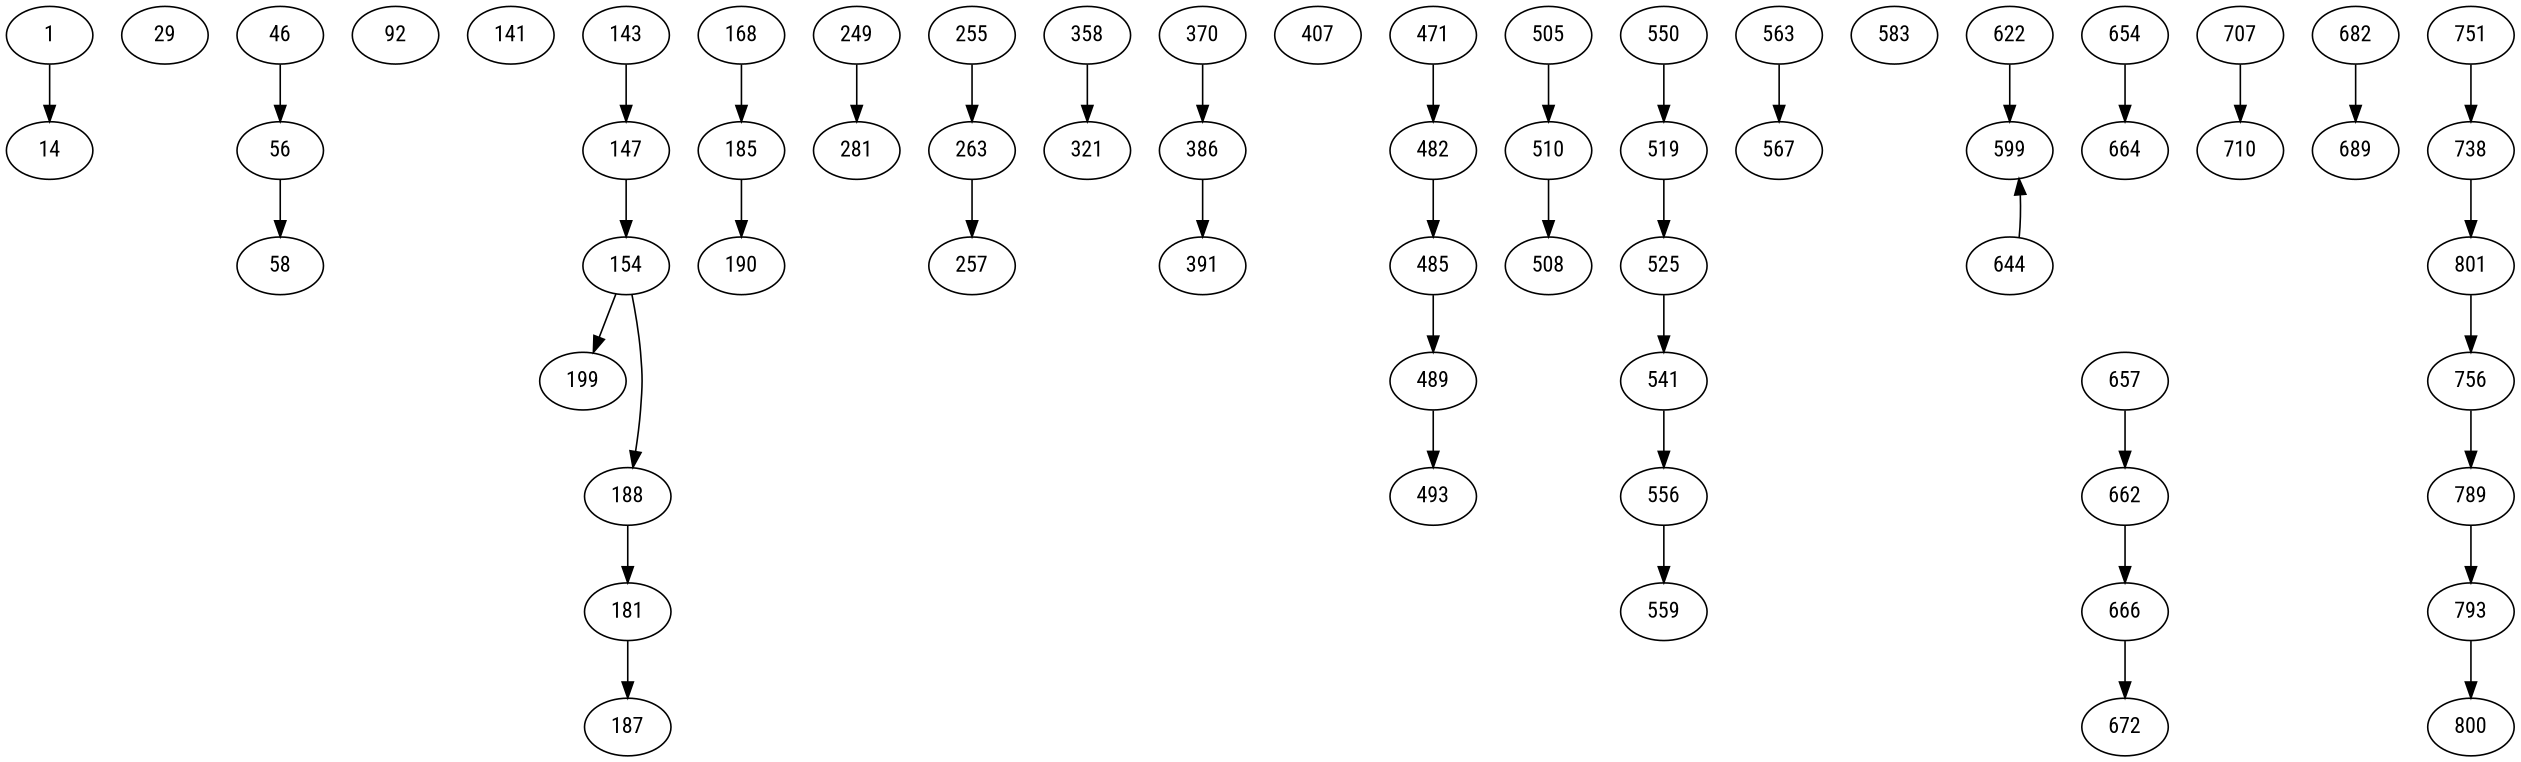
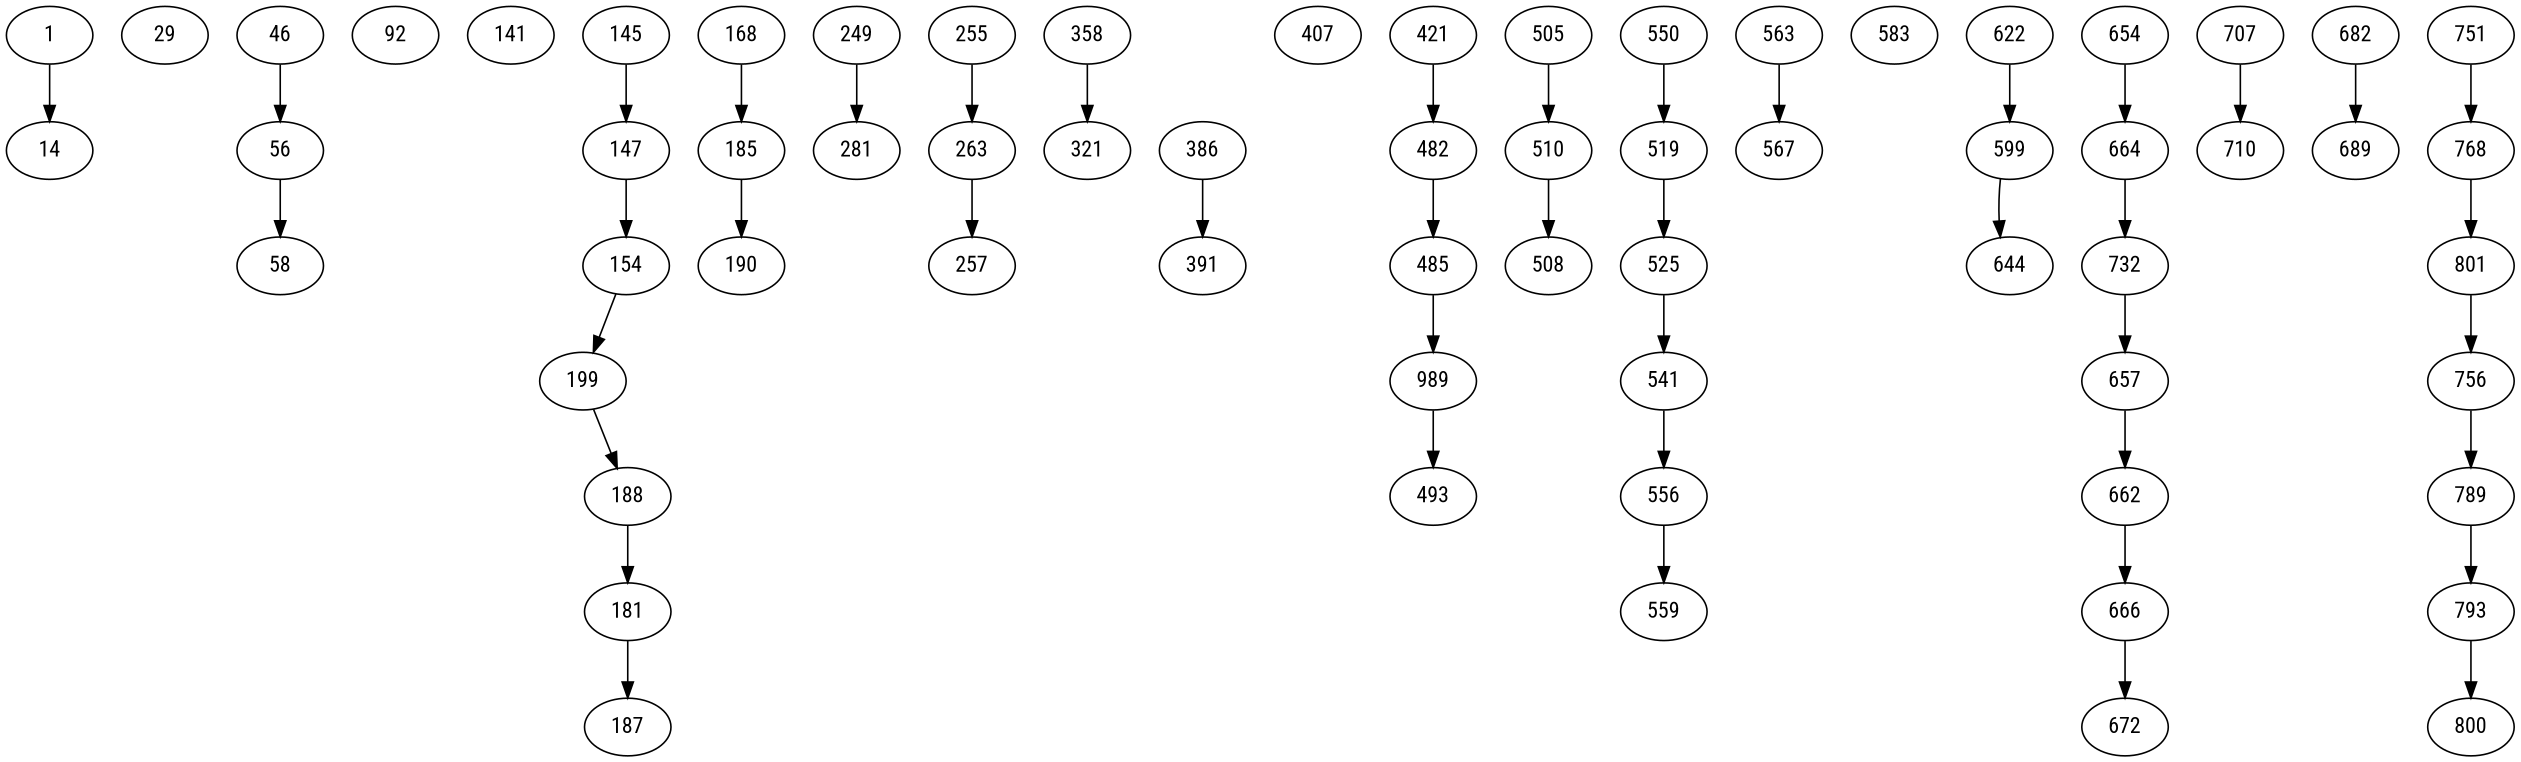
  strict digraph {
    fontname="Roboto Condensed"
    node [fontname="Roboto Condensed"]
    edge [fontname="Roboto Condensed"]
    1
    14
    29
    46
    56
    58 [contraction="{62: {}}"]
    92 [contraction="{96: {}}"]
    141
-   145 [label=143]
+   145
    147
    154 [contraction="{155: {}}"]
    199
    168
    185
    190
    188 [contraction="{189: {}}"]
    181
    187
    281 [contraction="{264: {}}"]
    263 [contraction="{289: {}}"]
    255
    249
    257
    358 [contraction="{319: {}}"]
    321
-   370 [contraction="{374: {}}"]
    386
    391 [contraction="{390: {}}"]
    407 [contraction="{439: {'contraction': {411: {'contraction': {450: {}}}}}}"]
-   471
+   471 [label=421]
    482
    485
-   489
+   489 [label=989]
    493 [contraction="{495: {'contraction': {501: {}}}}"]
    510 [contraction="{516: {}}"]
    508
    505
    550 [contraction="{520: {}}"]
    519
    525 [contraction="{548: {'contraction': {538: {}}}}"]
    541
    556
    559 [contraction="{545: {}}"]
    567 [contraction="{569: {'contraction': {575: {}}}}"]
    563
    583
    599 [contraction="{630: {'contraction': {595: {'contraction': {609: {'contraction': {627: {'contraction': {596: {'contraction': {605: {'contraction': {612: {'contraction': {626: {}}}}}}}}}}}}}}}}"]
    644
    622
    664 [contraction="{694: {'contraction': {721: {}}}}"]
+   732
    654
    657
    662 [contraction="{668: {}}"]
    666
    672
    710 [contraction="{714: {'contraction': {718: {}}}}"]
    707
    682 [contraction="{708: {'contraction': {685: {}}}}"]
    689
    751 [contraction="{769: {'contraction': {750: {'contraction': {753: {}}}}}}"]
-   768 [contraction="{779: {'contraction': {767: {'contraction': {778: {}}}}}}" label=738]
+   768 [contraction="{779: {'contraction': {767: {'contraction': {778: {}}}}}}"]
    801
    756
    789
    793
    800 [contraction="{811: {'contraction': {807: {'contraction': {815: {'contraction': {822: {'contraction': {819: {'contraction': {820: {}}}}}}}}}}}}"]
    1 -> 14
    46 -> 56
    56 -> 58
    145 -> 147
    147 -> 154
    154 -> 199
-   154 -> 188
+   199 -> 188
    168 -> 185
    185 -> 190
    188 -> 181
    181 -> 187
    263 -> 257
    255 -> 263
    249 -> 281
    358 -> 321
-   370 -> 386
    386 -> 391
    471 -> 482
    482 -> 485
    485 -> 489
    489 -> 493
    510 -> 508
    505 -> 510
    550 -> 519
    519 -> 525
    525 -> 541
    541 -> 556
    556 -> 559
    563 -> 567
-   644 -> 599
+   599 -> 644
    622 -> 599
+   664 -> 732
+   732 -> 657
    654 -> 664
    657 -> 662
    662 -> 666
    666 -> 672
    707 -> 710
    682 -> 689
    751 -> 768
    768 -> 801
    801 -> 756
    756 -> 789
    789 -> 793
    793 -> 800
  }
